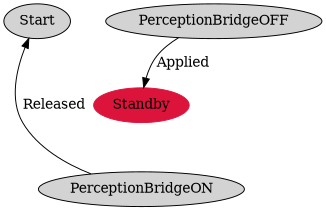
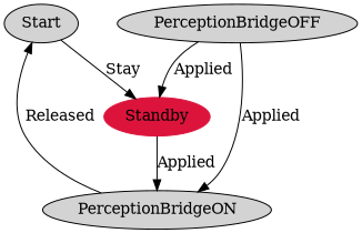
  digraph {
    fontname="DejaVu Serif"
    node [fontname="DejaVu Serif" group=1 style=filled]
    edge [fontname="DejaVu Serif"]
    n1 [label=Start]
    n2 [color=crimson label=Standby]
    n3 [label=PerceptionBridgeON]
    n4 [label=PerceptionBridgeOFF]
    subgraph cluster_1 {
      group=1
      label=Start
    }
    subgraph cluster_2 {
      group=1
      label=Standby
    }
    subgraph cluster_3 {
      group=1
      label=PerceptionBridgeON
    }
    subgraph cluster_4 {
      group=1
      label=PerceptionBridgeOFF
    }
+   n1 -> n2 [label=Stay]
+   n2 -> n3 [label=Applied]
    n3 -> n1 [label=Released]
    n4 -> n2 [label=Applied]
+   n4 -> n3 [label=Applied]
  }
